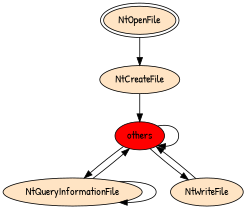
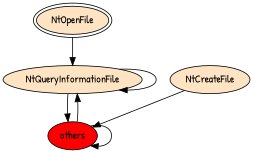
  digraph {
    fontname="Patrick Hand"
    node [fillcolor=bisque fontname="Patrick Hand" style=filled]
    edge [fontname="Patrick Hand"]
    n1 [label=NtOpenFile peripheries=2]
    n2 [label=NtQueryInformationFile]
    n3 [fillcolor=red label=others]
-   n4 [label=NtWriteFile]
    n5 [label=NtCreateFile]
-   n1 -> n5
+   n1 -> n2
    n2 -> n2
    n2 -> n3
    n3 -> n2
    n3 -> n3
-   n3 -> n4
-   n4 -> n3
    n5 -> n3
  }
